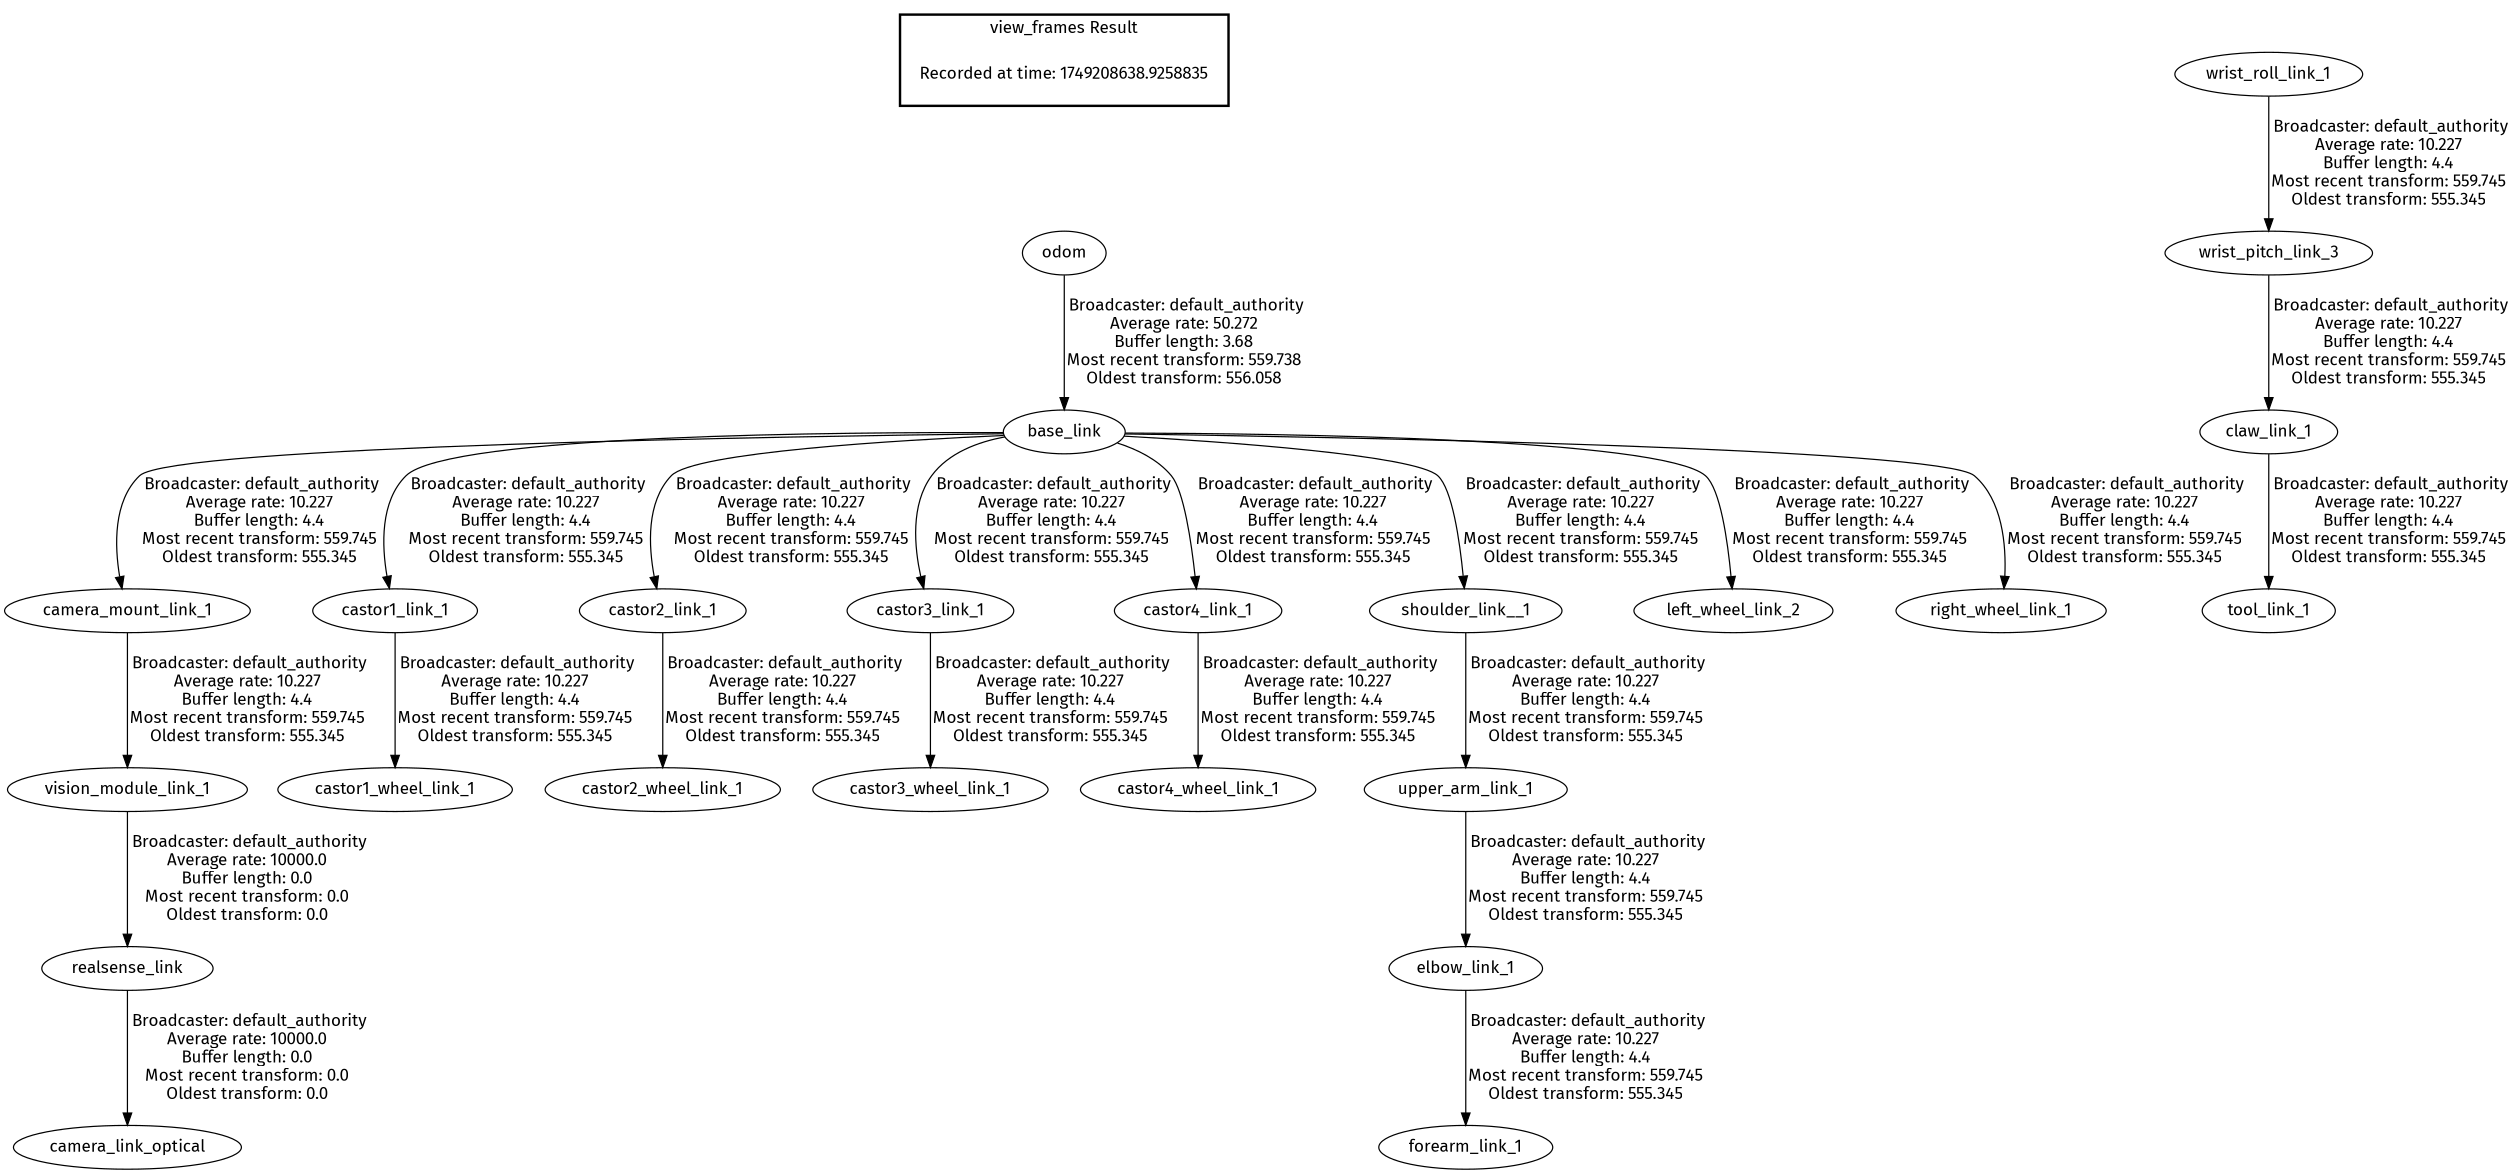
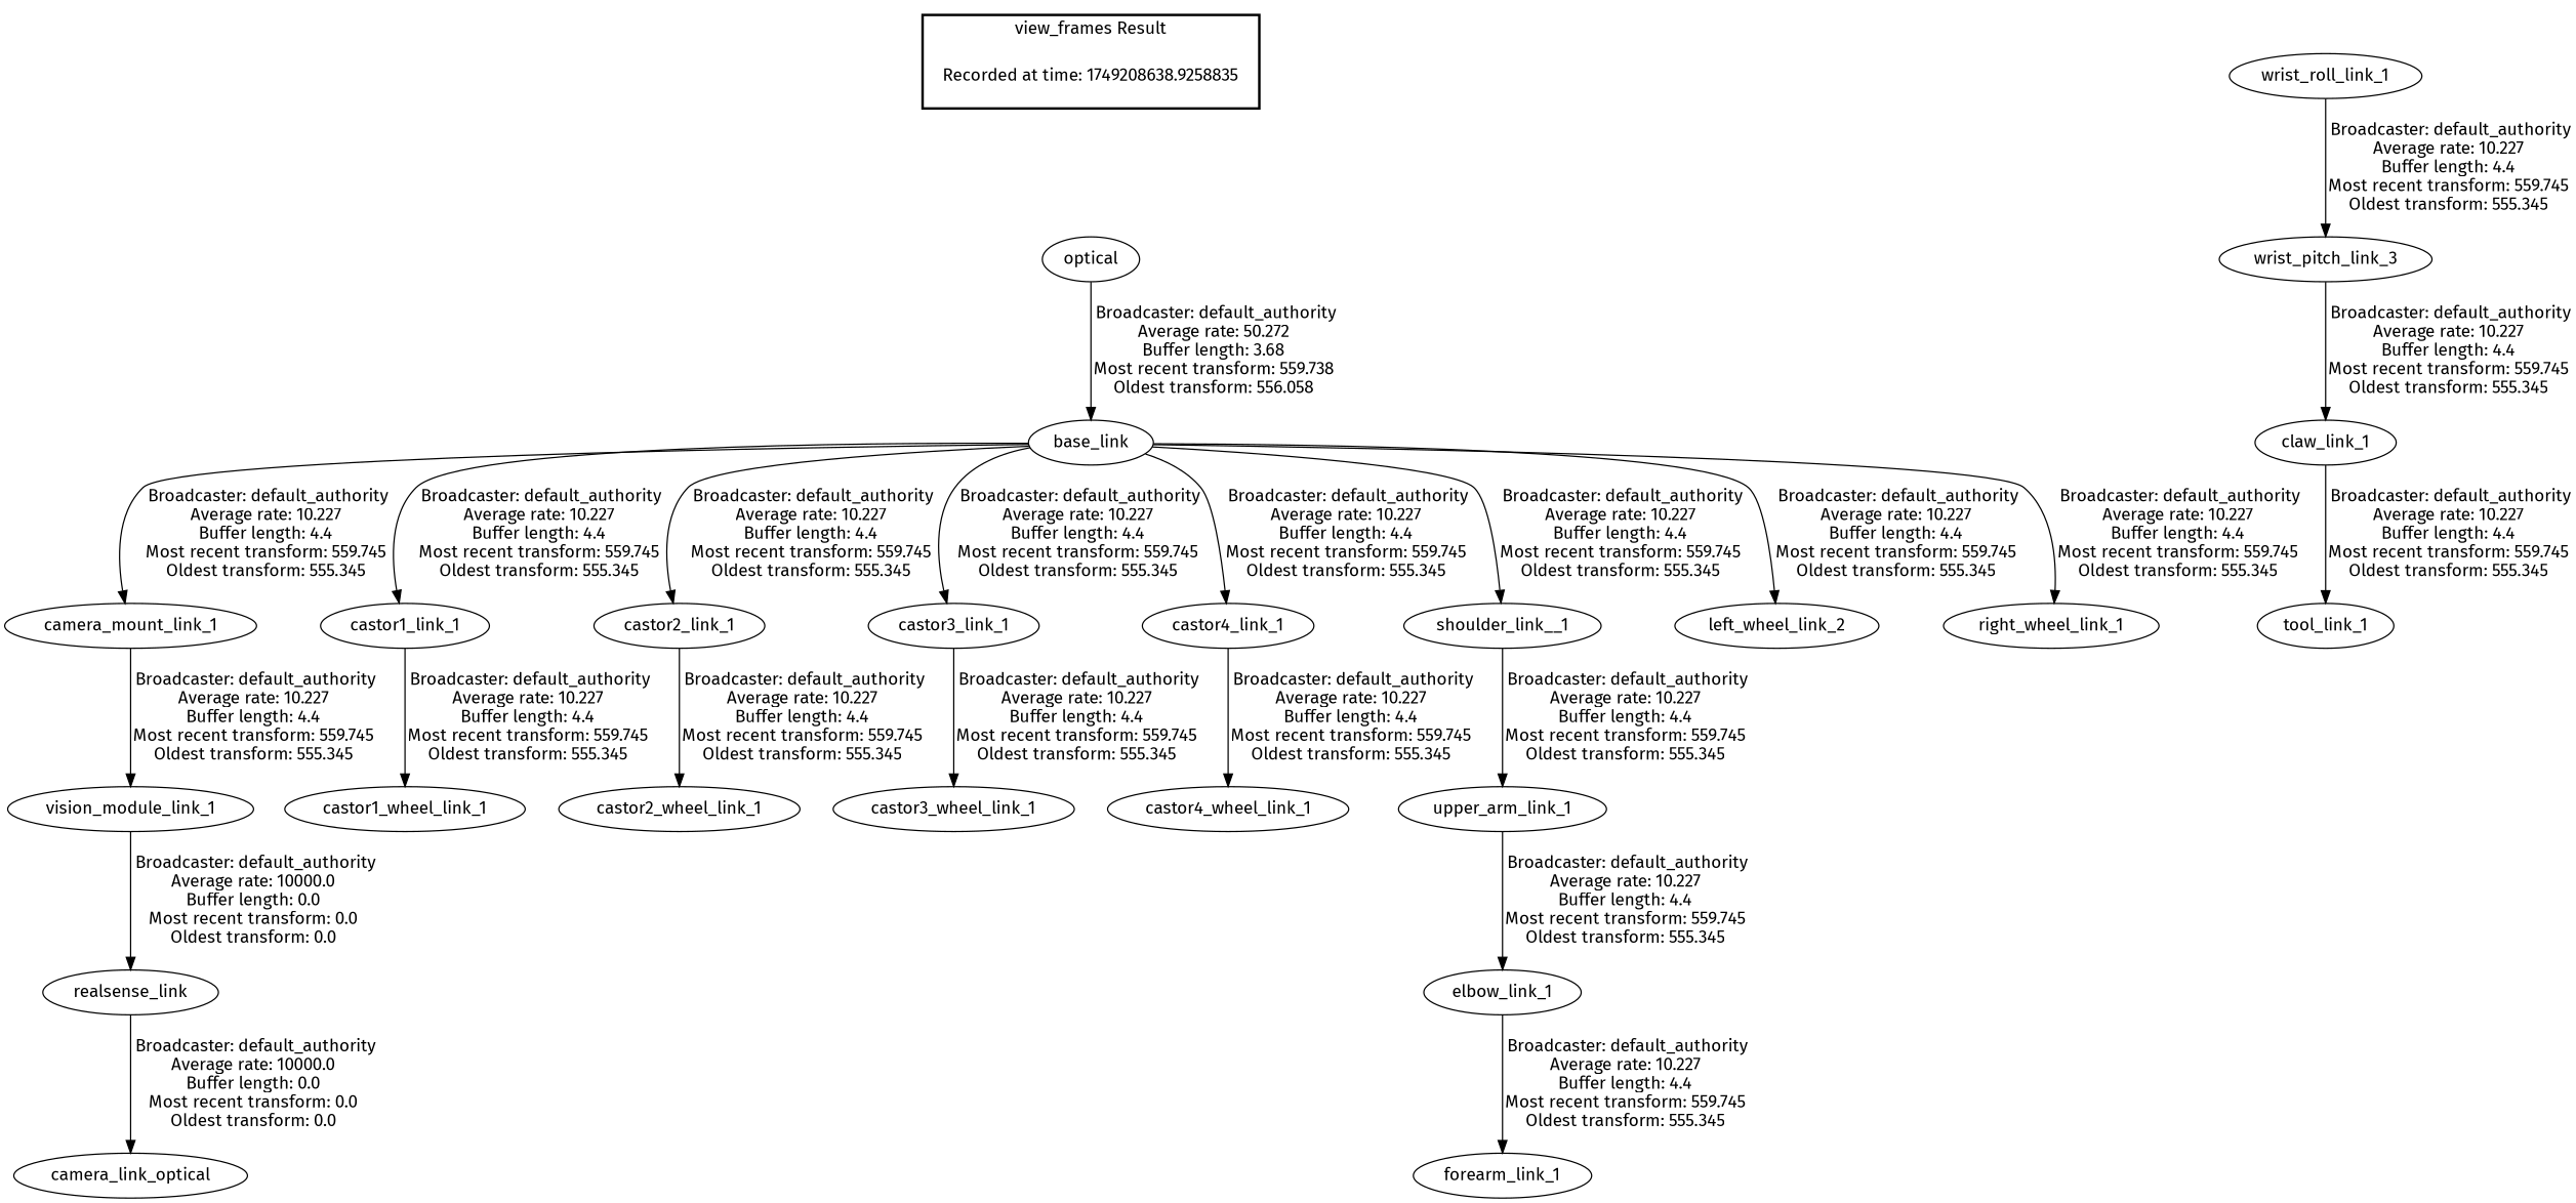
  digraph {
    fontname="Fira Sans"
    node [fontname="Fira Sans"]
    edge [fontname="Fira Sans"]
    "Recorded at time: 1749208638.9258835" [shape=plaintext]
-   odom
+   odom [label=optical]
    realsense_link
    camera_link_optical
    vision_module_link_1
    camera_mount_link_1
    base_link
    castor1_link_1
    castor2_link_1
    castor3_link_1
    castor4_link_1
    shoulder_link__1
    left_wheel_link_2
    right_wheel_link_1
    castor1_wheel_link_1
    castor2_wheel_link_1
    castor3_wheel_link_1
    castor4_wheel_link_1
    upper_arm_link_1
    elbow_link_1
    forearm_link_1
    n22 [label=wrist_pitch_link_3]
    wrist_roll_link_1
    claw_link_1
    tool_link_1
    subgraph cluster_1 {
      color=black
      label="view_frames Result"
      style=bold
      "Recorded at time: 1749208638.9258835"
    }
    "Recorded at time: 1749208638.9258835" -> odom [style=invis]
    odom -> base_link [label=" Broadcaster: default_authority\nAverage rate: 50.272\nBuffer length: 3.68\nMost recent transform: 559.738\nOldest transform: 556.058\n"]
    realsense_link -> camera_link_optical [label=" Broadcaster: default_authority\nAverage rate: 10000.0\nBuffer length: 0.0\nMost recent transform: 0.0\nOldest transform: 0.0\n"]
    vision_module_link_1 -> realsense_link [label=" Broadcaster: default_authority\nAverage rate: 10000.0\nBuffer length: 0.0\nMost recent transform: 0.0\nOldest transform: 0.0\n"]
    camera_mount_link_1 -> vision_module_link_1 [label=" Broadcaster: default_authority\nAverage rate: 10.227\nBuffer length: 4.4\nMost recent transform: 559.745\nOldest transform: 555.345\n"]
    base_link -> camera_mount_link_1 [label=" Broadcaster: default_authority\nAverage rate: 10.227\nBuffer length: 4.4\nMost recent transform: 559.745\nOldest transform: 555.345\n"]
    base_link -> castor1_link_1 [label=" Broadcaster: default_authority\nAverage rate: 10.227\nBuffer length: 4.4\nMost recent transform: 559.745\nOldest transform: 555.345\n"]
    base_link -> castor2_link_1 [label=" Broadcaster: default_authority\nAverage rate: 10.227\nBuffer length: 4.4\nMost recent transform: 559.745\nOldest transform: 555.345\n"]
    base_link -> castor3_link_1 [label=" Broadcaster: default_authority\nAverage rate: 10.227\nBuffer length: 4.4\nMost recent transform: 559.745\nOldest transform: 555.345\n"]
    base_link -> castor4_link_1 [label=" Broadcaster: default_authority\nAverage rate: 10.227\nBuffer length: 4.4\nMost recent transform: 559.745\nOldest transform: 555.345\n"]
    base_link -> shoulder_link__1 [label=" Broadcaster: default_authority\nAverage rate: 10.227\nBuffer length: 4.4\nMost recent transform: 559.745\nOldest transform: 555.345\n"]
    base_link -> left_wheel_link_2 [label=" Broadcaster: default_authority\nAverage rate: 10.227\nBuffer length: 4.4\nMost recent transform: 559.745\nOldest transform: 555.345\n"]
    base_link -> right_wheel_link_1 [label=" Broadcaster: default_authority\nAverage rate: 10.227\nBuffer length: 4.4\nMost recent transform: 559.745\nOldest transform: 555.345\n"]
    castor1_link_1 -> castor1_wheel_link_1 [label=" Broadcaster: default_authority\nAverage rate: 10.227\nBuffer length: 4.4\nMost recent transform: 559.745\nOldest transform: 555.345\n"]
    castor2_link_1 -> castor2_wheel_link_1 [label=" Broadcaster: default_authority\nAverage rate: 10.227\nBuffer length: 4.4\nMost recent transform: 559.745\nOldest transform: 555.345\n"]
    castor3_link_1 -> castor3_wheel_link_1 [label=" Broadcaster: default_authority\nAverage rate: 10.227\nBuffer length: 4.4\nMost recent transform: 559.745\nOldest transform: 555.345\n"]
    castor4_link_1 -> castor4_wheel_link_1 [label=" Broadcaster: default_authority\nAverage rate: 10.227\nBuffer length: 4.4\nMost recent transform: 559.745\nOldest transform: 555.345\n"]
    shoulder_link__1 -> upper_arm_link_1 [label=" Broadcaster: default_authority\nAverage rate: 10.227\nBuffer length: 4.4\nMost recent transform: 559.745\nOldest transform: 555.345\n"]
    upper_arm_link_1 -> elbow_link_1 [label=" Broadcaster: default_authority\nAverage rate: 10.227\nBuffer length: 4.4\nMost recent transform: 559.745\nOldest transform: 555.345\n"]
    elbow_link_1 -> forearm_link_1 [label=" Broadcaster: default_authority\nAverage rate: 10.227\nBuffer length: 4.4\nMost recent transform: 559.745\nOldest transform: 555.345\n"]
    n22 -> claw_link_1 [label=" Broadcaster: default_authority\nAverage rate: 10.227\nBuffer length: 4.4\nMost recent transform: 559.745\nOldest transform: 555.345\n"]
    wrist_roll_link_1 -> n22 [label=" Broadcaster: default_authority\nAverage rate: 10.227\nBuffer length: 4.4\nMost recent transform: 559.745\nOldest transform: 555.345\n"]
    claw_link_1 -> tool_link_1 [label=" Broadcaster: default_authority\nAverage rate: 10.227\nBuffer length: 4.4\nMost recent transform: 559.745\nOldest transform: 555.345\n"]
  }
